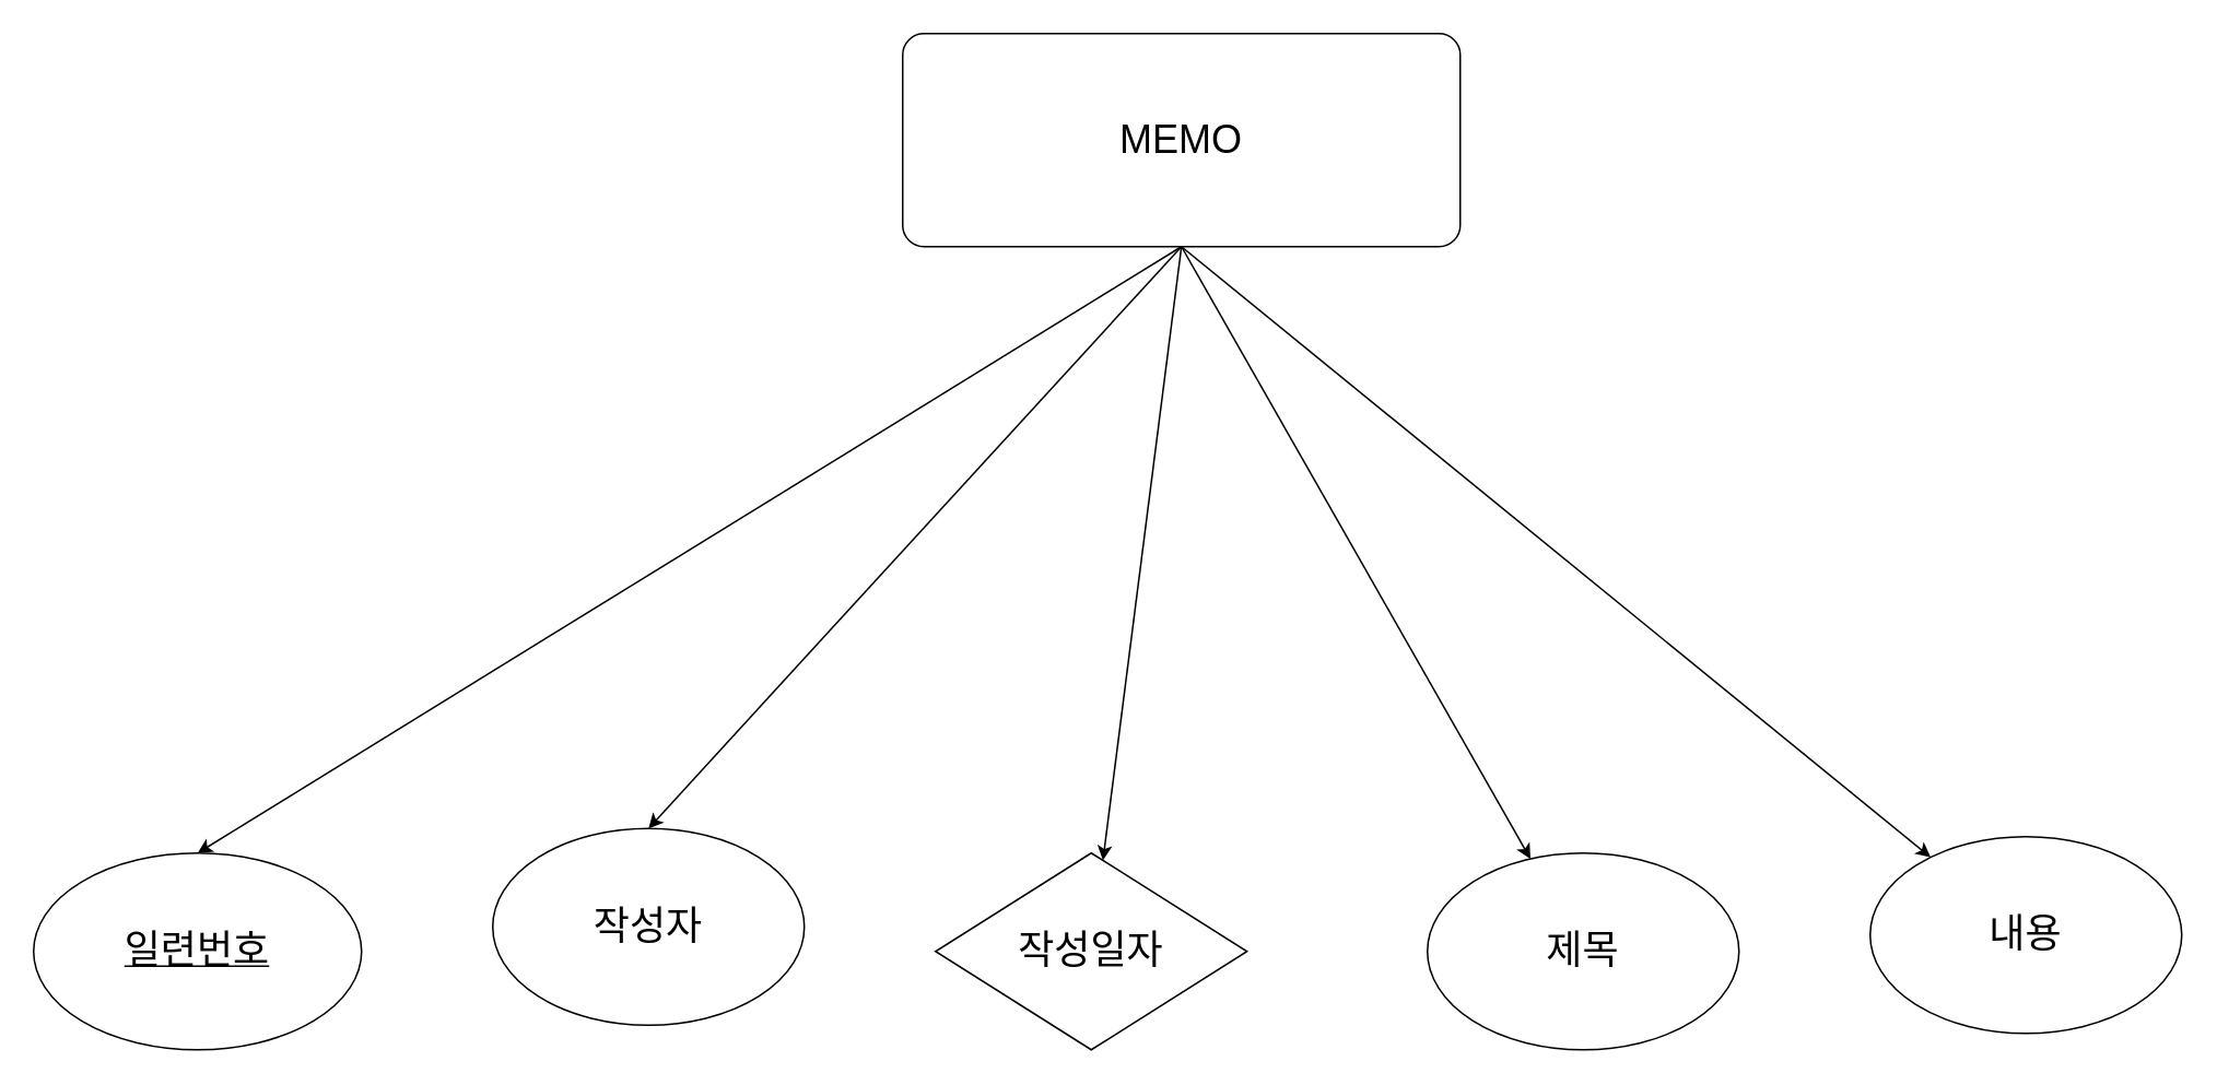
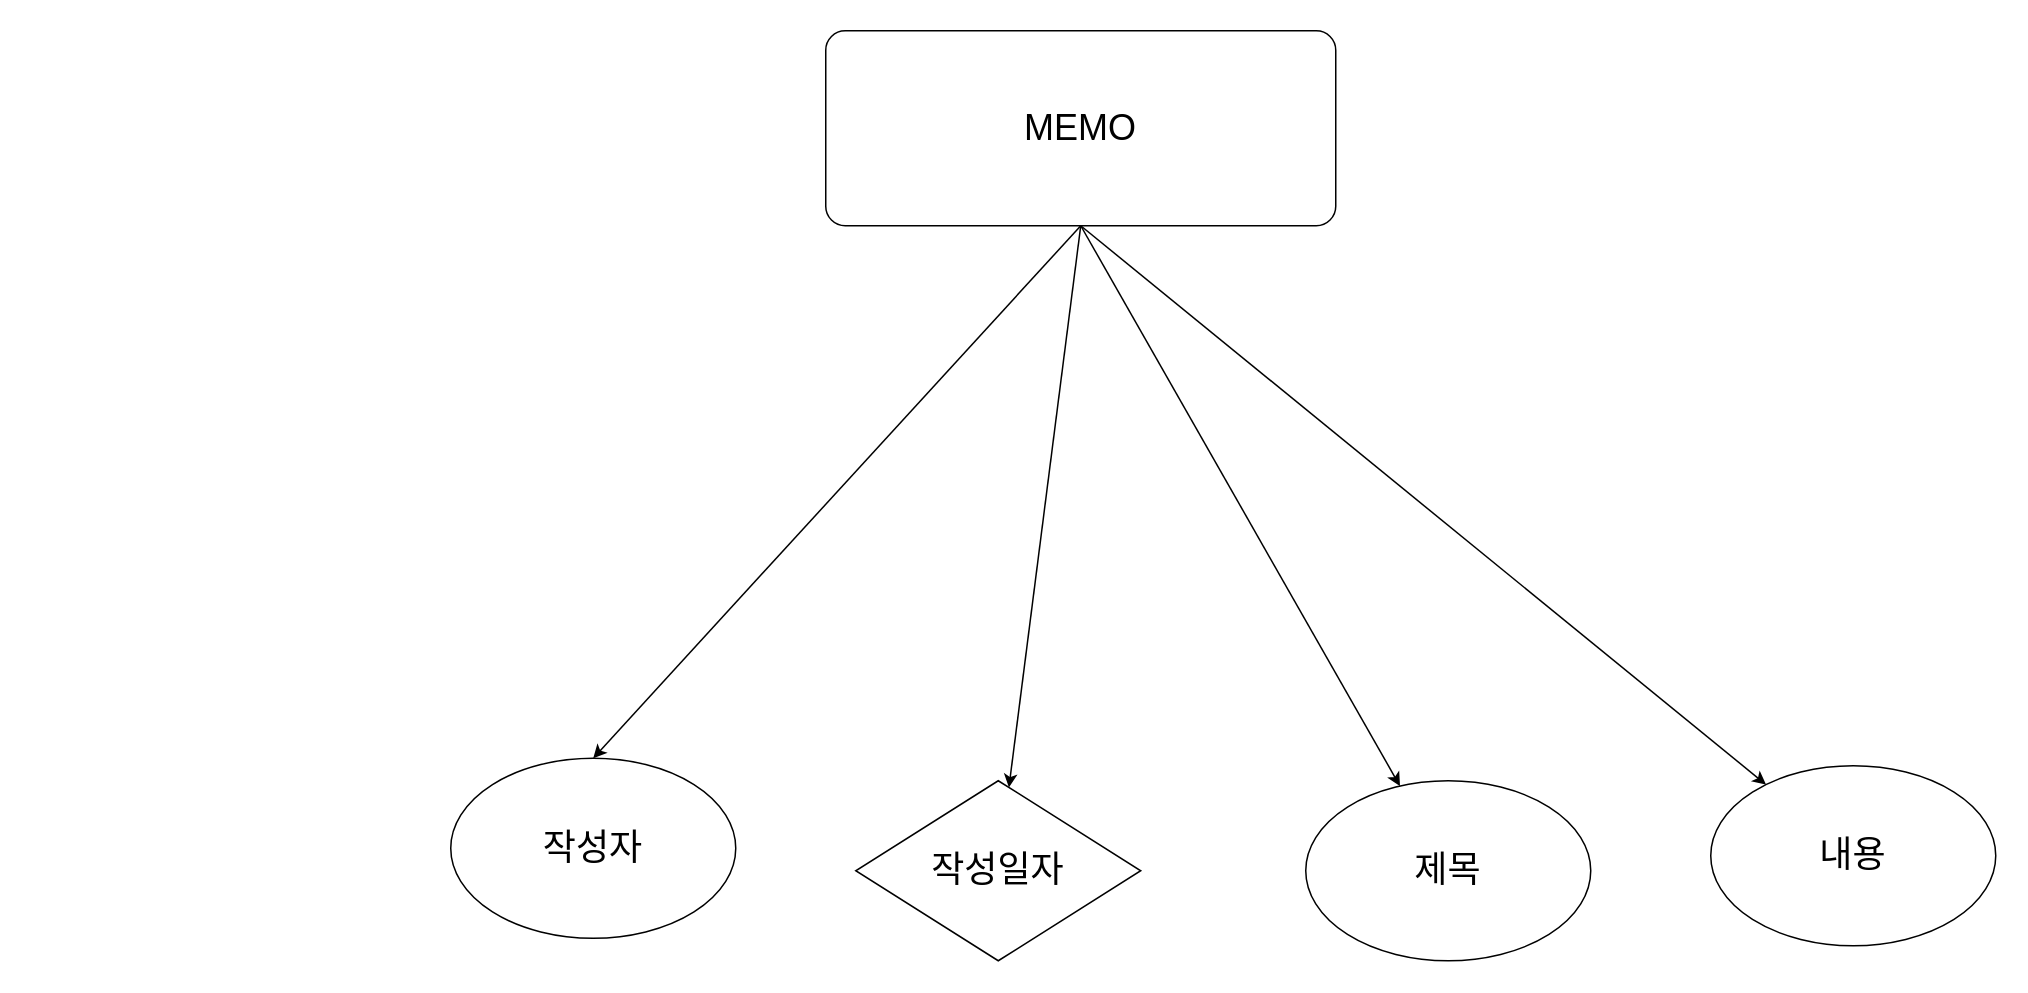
  <mxCell id="0" />
  <mxCell id="1" parent="0" />
- <mxCell id="2" style="rounded=0;orthogonalLoop=1;jettySize=auto;html=1;entryX=0.5;entryY=0;entryDx=0;entryDy=0;exitX=0.5;exitY=1;exitDx=0;exitDy=0;" edge="1" parent="1" source="7" target="8"><mxGeometry relative="1" as="geometry" /></mxCell>
  <mxCell id="3" style="rounded=0;orthogonalLoop=1;jettySize=auto;html=1;entryX=0.5;entryY=0;entryDx=0;entryDy=0;exitX=0.5;exitY=1;exitDx=0;exitDy=0;" edge="1" parent="1" source="7" target="11"><mxGeometry relative="1" as="geometry" /></mxCell>
  <mxCell id="4" style="edgeStyle=none;shape=connector;rounded=0;orthogonalLoop=1;jettySize=auto;html=1;labelBackgroundColor=default;strokeColor=default;fontFamily=Helvetica;fontSize=11;fontColor=default;endArrow=classic;exitX=0.5;exitY=1;exitDx=0;exitDy=0;" edge="1" parent="1" source="7" target="9"><mxGeometry relative="1" as="geometry" /></mxCell>
  <mxCell id="5" style="edgeStyle=none;shape=connector;rounded=0;orthogonalLoop=1;jettySize=auto;html=1;labelBackgroundColor=default;strokeColor=default;fontFamily=Helvetica;fontSize=11;fontColor=default;endArrow=classic;exitX=0.5;exitY=1;exitDx=0;exitDy=0;" edge="1" parent="1" source="7" target="10"><mxGeometry relative="1" as="geometry" /></mxCell>
  <mxCell id="6" style="edgeStyle=none;shape=connector;rounded=0;orthogonalLoop=1;jettySize=auto;html=1;labelBackgroundColor=default;strokeColor=default;fontFamily=Helvetica;fontSize=11;fontColor=default;endArrow=classic;exitX=0.5;exitY=1;exitDx=0;exitDy=0;" edge="1" parent="1" source="7" target="12"><mxGeometry relative="1" as="geometry" /></mxCell>
  <mxCell id="7" value="&lt;span style=&quot;font-size: 24px;&quot;&gt;MEMO&lt;/span&gt;" style="rounded=1;arcSize=10;whiteSpace=wrap;html=1;align=center;" vertex="1" parent="1"><mxGeometry x="550" y="20" width="340" height="130" as="geometry" /></mxCell>
- <mxCell id="8" value="&lt;font style=&quot;font-size: 24px;&quot;&gt;일련번호&lt;/font&gt;" style="ellipse;whiteSpace=wrap;html=1;align=center;fontStyle=4;" vertex="1" parent="1"><mxGeometry x="20" y="520" width="200" height="120" as="geometry" /></mxCell>
  <mxCell id="9" value="&lt;font style=&quot;font-size: 24px;&quot;&gt;작성일자&lt;/font&gt;" style="rhombus;whiteSpace=wrap;html=1;align=center;" vertex="1" parent="1"><mxGeometry x="570" y="520" width="190" height="120" as="geometry" /></mxCell>
  <mxCell id="10" value="&lt;font style=&quot;font-size: 24px;&quot;&gt;제목&lt;/font&gt;" style="ellipse;whiteSpace=wrap;html=1;align=center;" vertex="1" parent="1"><mxGeometry x="870" y="520" width="190" height="120" as="geometry" /></mxCell>
  <mxCell id="11" value="&lt;font style=&quot;font-size: 24px;&quot;&gt;작성자&lt;/font&gt;" style="ellipse;whiteSpace=wrap;html=1;align=center;" vertex="1" parent="1"><mxGeometry x="300" y="505" width="190" height="120" as="geometry" /></mxCell>
  <mxCell id="12" value="&lt;font style=&quot;font-size: 24px;&quot;&gt;내용&lt;/font&gt;" style="ellipse;whiteSpace=wrap;html=1;align=center;" vertex="1" parent="1"><mxGeometry x="1140" y="510" width="190" height="120" as="geometry" /></mxCell>
